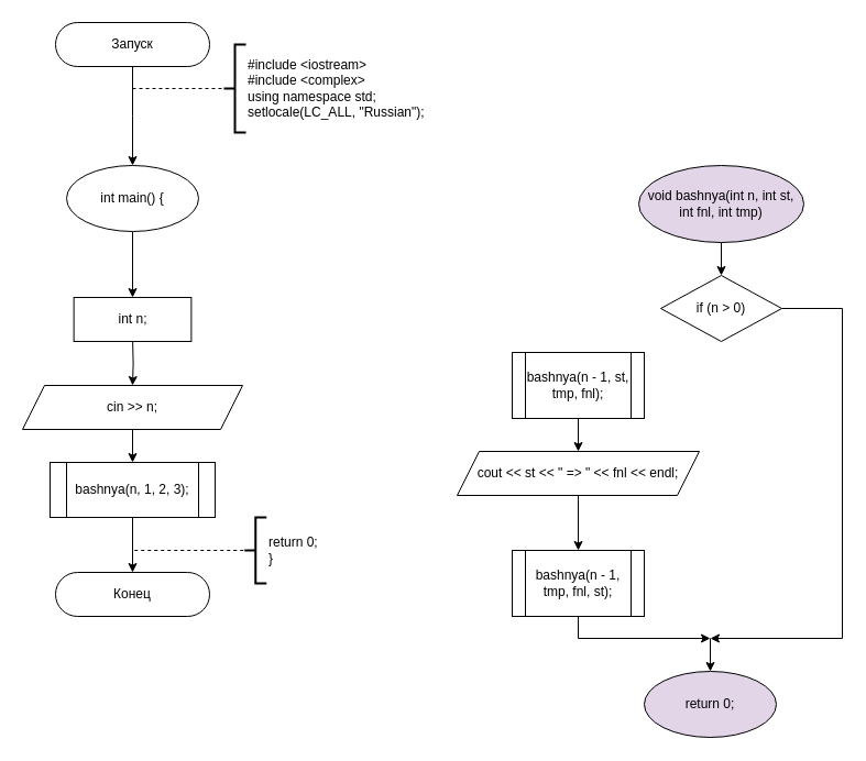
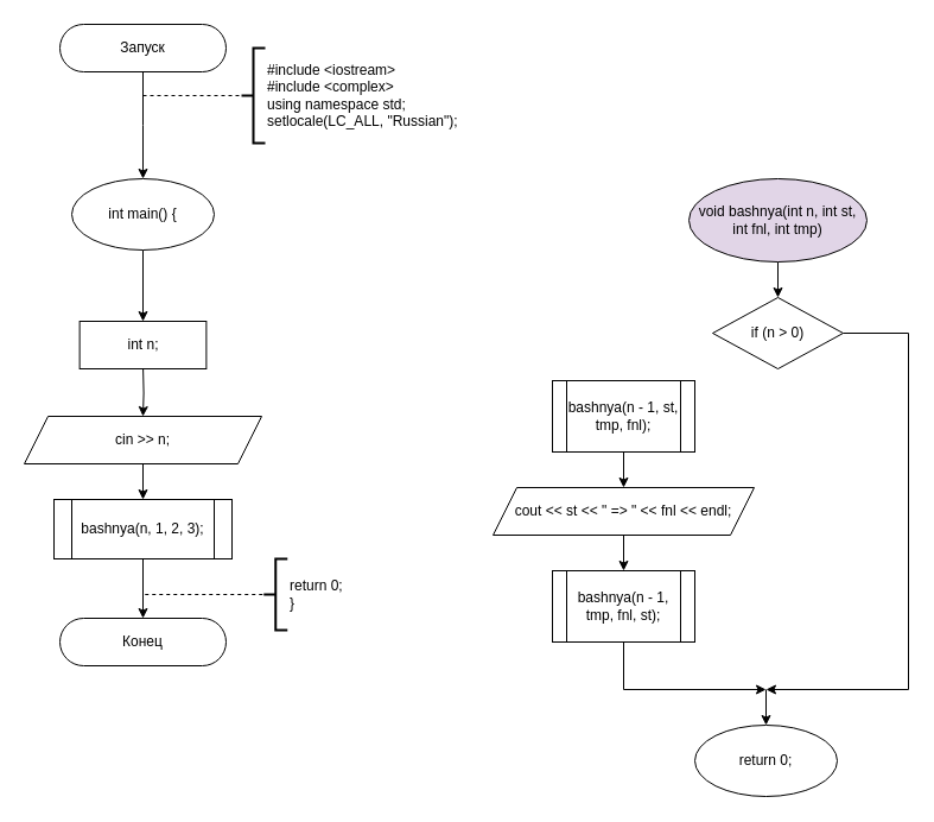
  <mxCell id="0" />
  <mxCell id="1" parent="0" />
  <mxCell id="2" style="edgeStyle=orthogonalEdgeStyle;rounded=0;orthogonalLoop=1;jettySize=auto;html=1;" parent="1" source="3" edge="1"><mxGeometry relative="1" as="geometry"><mxPoint x="120" y="150" as="targetPoint" /></mxGeometry></mxCell>
  <mxCell id="3" value="Запуск" style="rounded=1;whiteSpace=wrap;html=1;arcSize=50;" parent="1" vertex="1"><mxGeometry x="50" y="20" width="140" height="40" as="geometry" /></mxCell>
  <mxCell id="4" value="#include &amp;lt;iostream&amp;gt;&lt;br&gt;#include &amp;lt;complex&amp;gt;&lt;br&gt;using namespace std;&lt;br&gt;setlocale(LC_ALL, &quot;Russian&quot;);" style="strokeWidth=2;html=1;shape=mxgraph.flowchart.annotation_2;align=left;labelPosition=right;pointerEvents=1;" parent="1" vertex="1"><mxGeometry x="203.01" y="40" width="20" height="80" as="geometry" /></mxCell>
  <mxCell id="5" value="" style="endArrow=none;dashed=1;html=1;entryX=0;entryY=0.5;entryDx=0;entryDy=0;entryPerimeter=0;" parent="1" target="4" edge="1"><mxGeometry width="50" height="50" relative="1" as="geometry"><mxPoint x="120" y="80" as="sourcePoint" /><mxPoint x="210" y="70" as="targetPoint" /></mxGeometry></mxCell>
  <mxCell id="6" value="Конец" style="rounded=1;whiteSpace=wrap;html=1;arcSize=50;" parent="1" vertex="1"><mxGeometry x="50" y="520" width="140" height="40" as="geometry" /></mxCell>
  <mxCell id="7" value="return 0;&lt;br&gt;}" style="strokeWidth=2;html=1;shape=mxgraph.flowchart.annotation_2;align=left;labelPosition=right;pointerEvents=1;" parent="1" vertex="1"><mxGeometry x="221.75" y="470" width="20" height="60" as="geometry" /></mxCell>
  <mxCell id="8" value="" style="endArrow=none;dashed=1;html=1;entryX=0;entryY=0.5;entryDx=0;entryDy=0;entryPerimeter=0;" parent="1" edge="1"><mxGeometry width="50" height="50" relative="1" as="geometry"><mxPoint x="121.75" y="500" as="sourcePoint" /><mxPoint x="221.75" y="500" as="targetPoint" /></mxGeometry></mxCell>
  <mxCell id="9" style="edgeStyle=none;html=1;rounded=0;" parent="1" source="10" edge="1"><mxGeometry relative="1" as="geometry"><mxPoint x="120.004" y="270" as="targetPoint" /></mxGeometry></mxCell>
  <mxCell id="10" value="int main() {" style="ellipse;whiteSpace=wrap;html=1;" parent="1" vertex="1"><mxGeometry x="60" y="150" width="120" height="60" as="geometry" /></mxCell>
  <mxCell id="11" value="" style="edgeStyle=orthogonalEdgeStyle;rounded=0;html=1;" parent="1" target="13" edge="1"><mxGeometry relative="1" as="geometry"><mxPoint x="120.1" y="310" as="sourcePoint" /></mxGeometry></mxCell>
  <mxCell id="12" style="edgeStyle=orthogonalEdgeStyle;html=1;" edge="1" parent="1" source="13" target="18"><mxGeometry relative="1" as="geometry" /></mxCell>
  <mxCell id="13" value="&lt;div&gt;&lt;span&gt;&#09;&lt;/span&gt;cin &amp;gt;&amp;gt; n;&lt;/div&gt;" style="shape=parallelogram;perimeter=parallelogramPerimeter;whiteSpace=wrap;html=1;fixedSize=1;" parent="1" vertex="1"><mxGeometry x="20" y="350" width="200" height="40" as="geometry" /></mxCell>
  <mxCell id="14" style="edgeStyle=orthogonalEdgeStyle;rounded=0;html=1;" edge="1" parent="1" source="15" target="20"><mxGeometry relative="1" as="geometry" /></mxCell>
  <mxCell id="15" value="&lt;div&gt;void bashnya(int n, int st, int fnl, int tmp)&lt;/div&gt;" style="ellipse;whiteSpace=wrap;html=1;fillColor=#e1d5e7;" parent="1" vertex="1"><mxGeometry x="580" y="150" width="150" height="70" as="geometry" /></mxCell>
  <mxCell id="16" value="int n;" style="rounded=0;whiteSpace=wrap;html=1;" vertex="1" parent="1"><mxGeometry x="66.63" y="270" width="106.75" height="40" as="geometry" /></mxCell>
  <mxCell id="17" style="edgeStyle=orthogonalEdgeStyle;html=1;rounded=0;" edge="1" parent="1" source="18" target="6"><mxGeometry relative="1" as="geometry" /></mxCell>
  <mxCell id="18" value="bashnya(n, 1, 2, 3);" style="shape=process;whiteSpace=wrap;html=1;backgroundOutline=1;" vertex="1" parent="1"><mxGeometry x="45.01" y="420" width="150" height="50" as="geometry" /></mxCell>
  <mxCell id="19" style="edgeStyle=orthogonalEdgeStyle;rounded=0;html=1;" edge="1" parent="1" source="20"><mxGeometry relative="1" as="geometry"><mxPoint x="645" y="580" as="targetPoint" /><Array as="points"><mxPoint x="765" y="280" /><mxPoint x="765" y="580" /></Array></mxGeometry></mxCell>
  <mxCell id="20" value="if (n &amp;gt; 0)" style="rhombus;whiteSpace=wrap;html=1;" vertex="1" parent="1"><mxGeometry x="600" y="250" width="110" height="60" as="geometry" /></mxCell>
  <mxCell id="21" style="edgeStyle=orthogonalEdgeStyle;rounded=0;html=1;" edge="1" parent="1" source="22" target="24"><mxGeometry relative="1" as="geometry" /></mxCell>
  <mxCell id="22" value="bashnya(n - 1, st, tmp, fnl);" style="shape=process;whiteSpace=wrap;html=1;backgroundOutline=1;" vertex="1" parent="1"><mxGeometry x="465" y="320" width="120" height="60" as="geometry" /></mxCell>
  <mxCell id="23" style="edgeStyle=orthogonalEdgeStyle;rounded=0;html=1;" edge="1" parent="1" source="24" target="26"><mxGeometry relative="1" as="geometry" /></mxCell>
  <mxCell id="24" value="&lt;div&gt;&lt;span&gt;&#09;&lt;/span&gt;cout &amp;lt;&amp;lt; st &amp;lt;&amp;lt; &quot; =&amp;gt; &quot; &amp;lt;&amp;lt; fnl &amp;lt;&amp;lt; endl;&lt;/div&gt;" style="shape=parallelogram;perimeter=parallelogramPerimeter;whiteSpace=wrap;html=1;fixedSize=1;" vertex="1" parent="1"><mxGeometry x="415" y="410" width="220" height="40" as="geometry" /></mxCell>
  <mxCell id="25" style="edgeStyle=orthogonalEdgeStyle;rounded=0;html=1;" edge="1" parent="1" source="26"><mxGeometry relative="1" as="geometry"><mxPoint x="645" y="580" as="targetPoint" /><Array as="points"><mxPoint x="525" y="580" /></Array></mxGeometry></mxCell>
- <mxCell id="26" value="bashnya(n - 1, tmp, fnl, st);" style="shape=process;whiteSpace=wrap;html=1;backgroundOutline=1;" vertex="1" parent="1"><mxGeometry x="465" y="500" width="120" height="60" as="geometry" /></mxCell>
- <mxCell id="27" value="return 0;" style="ellipse;whiteSpace=wrap;html=1;fillColor=#e1d5e7;" vertex="1" parent="1"><mxGeometry x="585" y="610" width="120" height="60" as="geometry" /></mxCell>
+ <mxCell id="26" value="bashnya(n - 1, tmp, fnl, st);" style="shape=process;whiteSpace=wrap;html=1;backgroundOutline=1;" vertex="1" parent="1"><mxGeometry x="465" y="480" width="120" height="60" as="geometry" /></mxCell>
+ <mxCell id="27" value="return 0;" style="ellipse;whiteSpace=wrap;html=1;" vertex="1" parent="1"><mxGeometry x="585" y="610" width="120" height="60" as="geometry" /></mxCell>
  <mxCell id="28" value="" style="endArrow=classic;html=1;rounded=0;" edge="1" parent="1" target="27"><mxGeometry width="50" height="50" relative="1" as="geometry"><mxPoint x="645" y="580" as="sourcePoint" /><mxPoint x="575" y="290" as="targetPoint" /></mxGeometry></mxCell>
